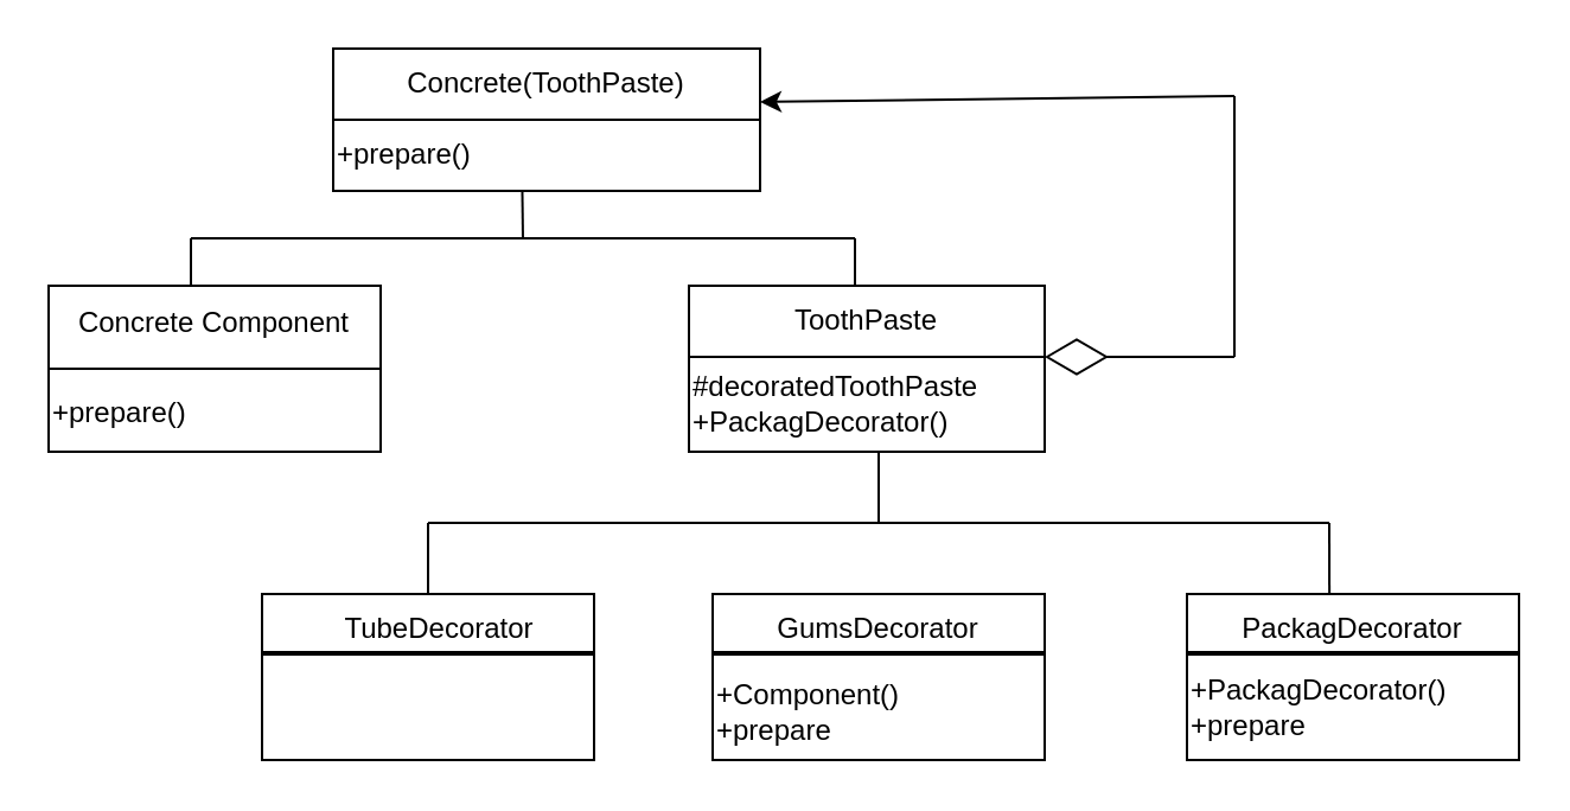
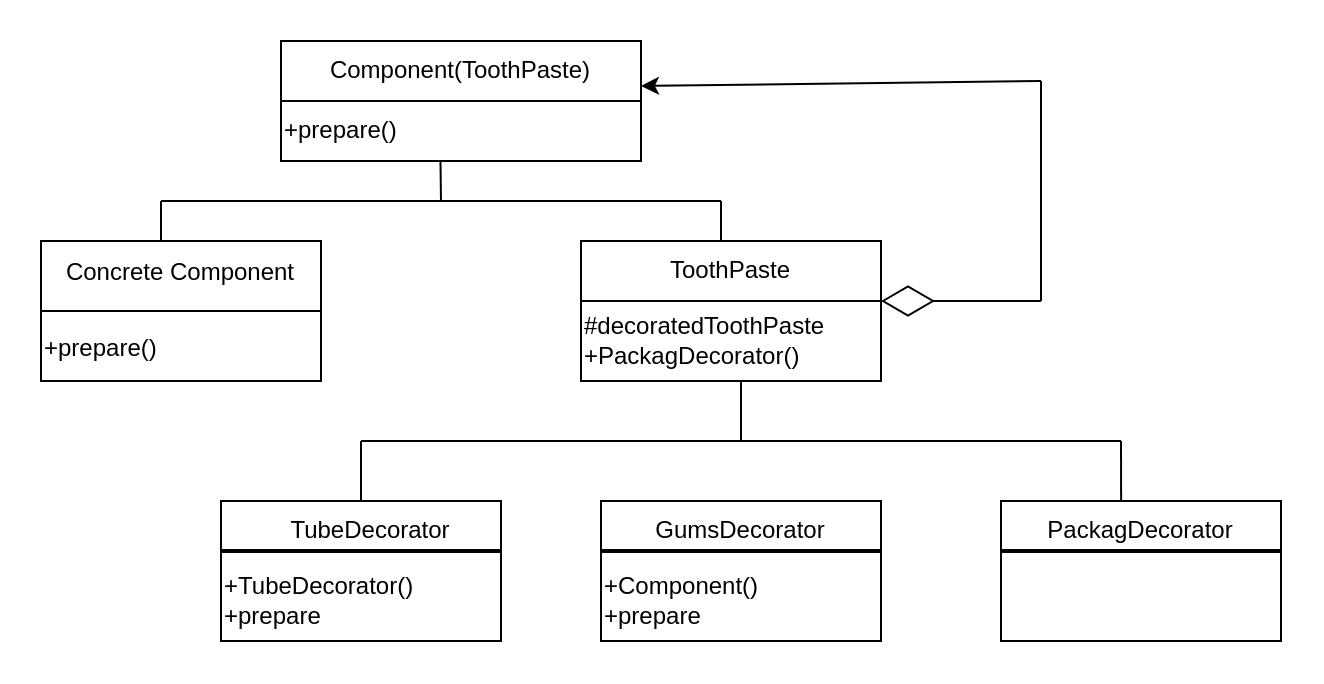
  <mxCell id="0" />
  <mxCell id="1" parent="0" />
  <mxCell id="2" value="" style="html=1;whiteSpace=wrap;" vertex="1" parent="1"><mxGeometry x="140" y="20" width="180" height="60" as="geometry" /></mxCell>
  <mxCell id="3" value="" style="endArrow=none;html=1;rounded=0;entryX=1;entryY=0.5;entryDx=0;entryDy=0;" edge="1" parent="1" target="2"><mxGeometry width="50" height="50" relative="1" as="geometry"><mxPoint x="140" y="50" as="sourcePoint" /><mxPoint x="190" y="0" as="targetPoint" /></mxGeometry></mxCell>
- <mxCell id="4" value="Concrete(ToothPaste&lt;span style=&quot;background-color: initial;&quot;&gt;)&lt;/span&gt;" style="text;html=1;strokeColor=none;fillColor=none;align=center;verticalAlign=middle;whiteSpace=wrap;rounded=0;" vertex="1" parent="1"><mxGeometry x="140" y="20" width="180" height="30" as="geometry" /></mxCell>
+ <mxCell id="4" value="Component(ToothPaste&lt;span style=&quot;background-color: initial;&quot;&gt;)&lt;/span&gt;" style="text;html=1;strokeColor=none;fillColor=none;align=center;verticalAlign=middle;whiteSpace=wrap;rounded=0;" vertex="1" parent="1"><mxGeometry x="140" y="20" width="180" height="30" as="geometry" /></mxCell>
  <mxCell id="5" value="+prepare()" style="text;html=1;strokeColor=none;fillColor=none;align=left;verticalAlign=middle;whiteSpace=wrap;rounded=0;" vertex="1" parent="1"><mxGeometry x="140" y="50" width="180" height="30" as="geometry" /></mxCell>
  <mxCell id="6" value="" style="html=1;whiteSpace=wrap;" vertex="1" parent="1"><mxGeometry x="20" y="120" width="140" height="70" as="geometry" /></mxCell>
  <mxCell id="7" value="" style="line;strokeWidth=1;fillColor=none;align=left;verticalAlign=middle;spacingTop=-1;spacingLeft=3;spacingRight=3;rotatable=0;labelPosition=right;points=[];portConstraint=eastwest;strokeColor=inherit;" vertex="1" parent="1"><mxGeometry x="20" y="151" width="140" height="8" as="geometry" /></mxCell>
  <mxCell id="8" value="Concrete Component" style="text;html=1;strokeColor=none;fillColor=none;align=center;verticalAlign=middle;whiteSpace=wrap;rounded=0;" vertex="1" parent="1"><mxGeometry x="20" y="121" width="140" height="30" as="geometry" /></mxCell>
  <mxCell id="9" value="+prepare()" style="text;html=1;strokeColor=none;fillColor=none;align=left;verticalAlign=middle;whiteSpace=wrap;rounded=0;" vertex="1" parent="1"><mxGeometry x="20" y="159" width="140" height="30" as="geometry" /></mxCell>
  <mxCell id="10" value="" style="html=1;whiteSpace=wrap;" vertex="1" parent="1"><mxGeometry x="290" y="120" width="150" height="70" as="geometry" /></mxCell>
  <mxCell id="11" value="" style="endArrow=none;html=1;rounded=0;entryX=1;entryY=1;entryDx=0;entryDy=0;" edge="1" parent="1" target="12"><mxGeometry width="50" height="50" relative="1" as="geometry"><mxPoint x="290" y="150" as="sourcePoint" /><mxPoint x="340" y="100" as="targetPoint" /></mxGeometry></mxCell>
  <mxCell id="12" value="ToothPaste" style="text;html=1;strokeColor=none;fillColor=none;align=center;verticalAlign=middle;whiteSpace=wrap;rounded=0;" vertex="1" parent="1"><mxGeometry x="290" y="120" width="150" height="30" as="geometry" /></mxCell>
  <mxCell id="13" value="#decoratedToothPaste&lt;br&gt;+PackagDecorator()" style="text;html=1;strokeColor=none;fillColor=none;align=left;verticalAlign=middle;whiteSpace=wrap;rounded=0;" vertex="1" parent="1"><mxGeometry x="290" y="150" width="150" height="40" as="geometry" /></mxCell>
  <mxCell id="14" value="" style="endArrow=none;html=1;rounded=0;" edge="1" parent="1"><mxGeometry width="50" height="50" relative="1" as="geometry"><mxPoint x="80" y="100" as="sourcePoint" /><mxPoint x="360" y="100" as="targetPoint" /></mxGeometry></mxCell>
  <mxCell id="15" value="" style="endArrow=none;html=1;rounded=0;" edge="1" parent="1"><mxGeometry width="50" height="50" relative="1" as="geometry"><mxPoint x="360" y="120" as="sourcePoint" /><mxPoint x="360" y="100" as="targetPoint" /></mxGeometry></mxCell>
  <mxCell id="16" value="" style="endArrow=none;html=1;rounded=0;" edge="1" parent="1"><mxGeometry width="50" height="50" relative="1" as="geometry"><mxPoint x="80" y="120" as="sourcePoint" /><mxPoint x="80" y="100" as="targetPoint" /></mxGeometry></mxCell>
  <mxCell id="17" value="" style="endArrow=none;html=1;rounded=0;entryX=0.443;entryY=0.999;entryDx=0;entryDy=0;entryPerimeter=0;" edge="1" parent="1" target="5"><mxGeometry width="50" height="50" relative="1" as="geometry"><mxPoint x="220" y="100" as="sourcePoint" /><mxPoint x="270" y="50" as="targetPoint" /></mxGeometry></mxCell>
  <mxCell id="18" value="" style="endArrow=diamondThin;endFill=0;endSize=24;html=1;rounded=0;entryX=1;entryY=0;entryDx=0;entryDy=0;" edge="1" parent="1" target="13"><mxGeometry width="160" relative="1" as="geometry"><mxPoint x="520" y="150" as="sourcePoint" /><mxPoint x="460" y="30" as="targetPoint" /></mxGeometry></mxCell>
  <mxCell id="19" value="" style="endArrow=none;html=1;rounded=0;" edge="1" parent="1"><mxGeometry width="50" height="50" relative="1" as="geometry"><mxPoint x="520" y="150" as="sourcePoint" /><mxPoint x="520" y="40" as="targetPoint" /></mxGeometry></mxCell>
  <mxCell id="20" value="" style="endArrow=classic;html=1;rounded=0;entryX=1;entryY=0.75;entryDx=0;entryDy=0;" edge="1" parent="1" target="4"><mxGeometry width="50" height="50" relative="1" as="geometry"><mxPoint x="520" y="40" as="sourcePoint" /><mxPoint x="320" y="50.002" as="targetPoint" /></mxGeometry></mxCell>
  <mxCell id="21" value="" style="endArrow=none;html=1;rounded=0;" edge="1" parent="1"><mxGeometry width="50" height="50" relative="1" as="geometry"><mxPoint x="370" y="220" as="sourcePoint" /><mxPoint x="370" y="190" as="targetPoint" /></mxGeometry></mxCell>
  <mxCell id="22" value="" style="endArrow=none;html=1;rounded=0;" edge="1" parent="1"><mxGeometry width="50" height="50" relative="1" as="geometry"><mxPoint x="180" y="220" as="sourcePoint" /><mxPoint x="560" y="220" as="targetPoint" /></mxGeometry></mxCell>
  <mxCell id="23" value="" style="endArrow=none;html=1;rounded=0;" edge="1" parent="1"><mxGeometry width="50" height="50" relative="1" as="geometry"><mxPoint x="180" y="250" as="sourcePoint" /><mxPoint x="180" y="220" as="targetPoint" /></mxGeometry></mxCell>
  <mxCell id="24" value="" style="html=1;whiteSpace=wrap;" vertex="1" parent="1"><mxGeometry x="110" y="250" width="140" height="70" as="geometry" /></mxCell>
  <mxCell id="25" value="" style="line;strokeWidth=2;html=1;" vertex="1" parent="1"><mxGeometry x="110" y="270" width="140" height="10" as="geometry" /></mxCell>
  <mxCell id="26" value="" style="html=1;whiteSpace=wrap;" vertex="1" parent="1"><mxGeometry x="300" y="250" width="140" height="70" as="geometry" /></mxCell>
  <mxCell id="27" value="" style="line;strokeWidth=2;html=1;" vertex="1" parent="1"><mxGeometry x="300" y="270" width="140" height="10" as="geometry" /></mxCell>
  <mxCell id="28" value="" style="html=1;whiteSpace=wrap;" vertex="1" parent="1"><mxGeometry x="500" y="250" width="140" height="70" as="geometry" /></mxCell>
  <mxCell id="29" value="" style="line;strokeWidth=2;html=1;" vertex="1" parent="1"><mxGeometry x="500" y="270" width="140" height="10" as="geometry" /></mxCell>
  <mxCell id="30" value="" style="endArrow=none;html=1;rounded=0;entryX=0.429;entryY=0.001;entryDx=0;entryDy=0;entryPerimeter=0;" edge="1" parent="1" target="28"><mxGeometry width="50" height="50" relative="1" as="geometry"><mxPoint x="560" y="220" as="sourcePoint" /><mxPoint x="610" y="170" as="targetPoint" /></mxGeometry></mxCell>
  <mxCell id="31" value="TubeDecorator" style="text;html=1;strokeColor=none;fillColor=none;align=center;verticalAlign=middle;whiteSpace=wrap;rounded=0;" vertex="1" parent="1"><mxGeometry x="120" y="250" width="130" height="30" as="geometry" /></mxCell>
+ <mxCell id="32" value="+TubeDecorator()&lt;br&gt;+prepare" style="text;html=1;strokeColor=none;fillColor=none;align=left;verticalAlign=middle;whiteSpace=wrap;rounded=0;" vertex="1" parent="1"><mxGeometry x="110" y="280" width="140" height="40" as="geometry" /></mxCell>
  <mxCell id="33" value="GumsDecorator" style="text;html=1;strokeColor=none;fillColor=none;align=center;verticalAlign=middle;whiteSpace=wrap;rounded=0;" vertex="1" parent="1"><mxGeometry x="300" y="250" width="140" height="30" as="geometry" /></mxCell>
  <mxCell id="34" value="+Component()&lt;br&gt;&lt;div style=&quot;&quot;&gt;&lt;span style=&quot;background-color: initial;&quot;&gt;+prepare&lt;/span&gt;&lt;/div&gt;" style="text;html=1;strokeColor=none;fillColor=none;align=left;verticalAlign=middle;whiteSpace=wrap;rounded=0;" vertex="1" parent="1"><mxGeometry x="300" y="280" width="140" height="40" as="geometry" /></mxCell>
  <mxCell id="35" value="PackagDecorator" style="text;html=1;strokeColor=none;fillColor=none;align=center;verticalAlign=middle;whiteSpace=wrap;rounded=0;" vertex="1" parent="1"><mxGeometry x="500" y="250" width="140" height="30" as="geometry" /></mxCell>
- <mxCell id="36" value="+PackagDecorator()&lt;br&gt;&lt;div style=&quot;&quot;&gt;&lt;span style=&quot;background-color: initial;&quot;&gt;+prepare&lt;/span&gt;&lt;/div&gt;" style="text;html=1;strokeColor=none;fillColor=none;align=left;verticalAlign=middle;whiteSpace=wrap;rounded=0;" vertex="1" parent="1"><mxGeometry x="500" y="280" width="130" height="35" as="geometry" /></mxCell>
